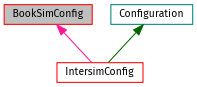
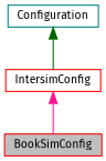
  digraph {
    fontname="Fira Sans"
    node [color=red fontname="Fira Sans" fontsize=10 shape=record]
    edge [dir=back fontname="Fira Sans" fontsize=10 labelfontname=FreeSans labelfontsize=10 style=solid]
    n1 [fillcolor=grey75 fontcolor=black height=0.2 label=BookSimConfig style=filled width=0.4]
    n2 [height=0.2 label=IntersimConfig width=0.4]
    n3 [color=teal height=0.2 label=Configuration width=0.4]
-   n1 -> n2 [color=deeppink]
+   n2 -> n1 [color=deeppink]
    n3 -> n2 [color=darkgreen]
  }
